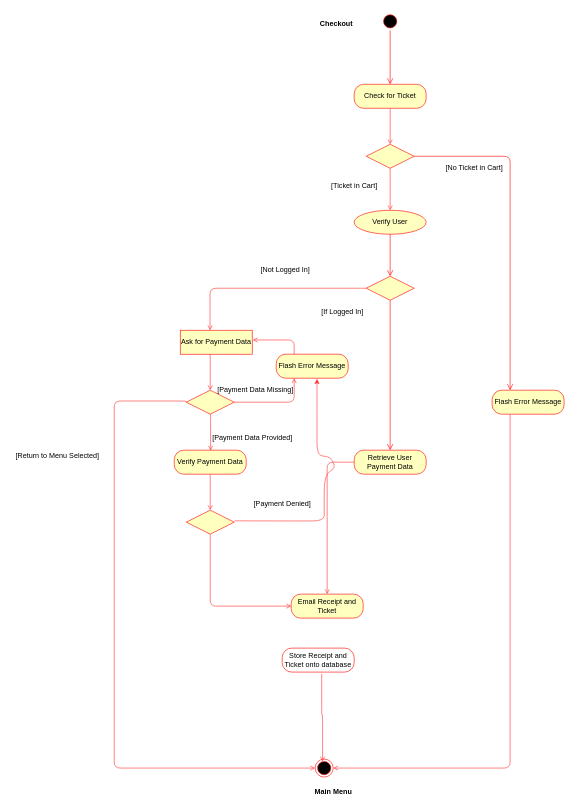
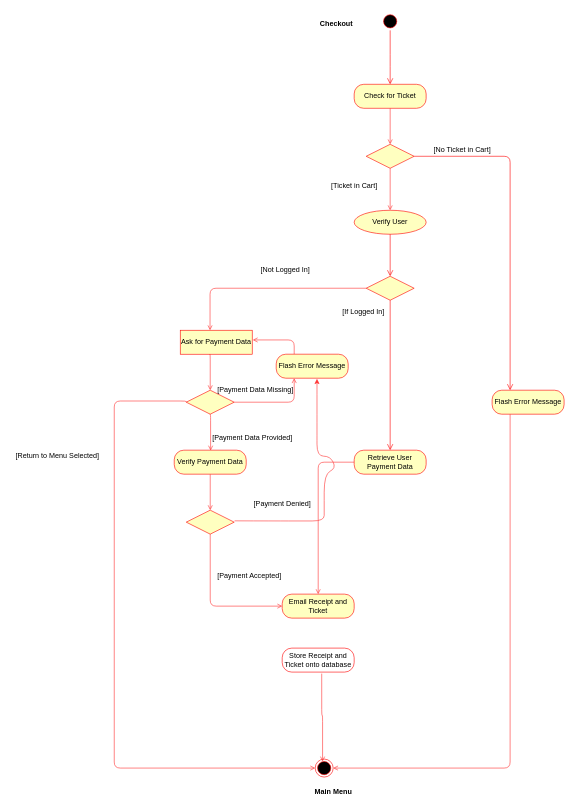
  <mxCell id="0" />
  <mxCell id="1" parent="0" />
  <mxCell id="2" value="" style="ellipse;html=1;shape=startState;fillColor=#000000;strokeColor=#ff0000;" parent="1" vertex="1"><mxGeometry x="635" width="30" height="30" as="geometry" y="20" /></mxCell>
  <mxCell id="3" value="" style="edgeStyle=orthogonalEdgeStyle;html=1;verticalAlign=bottom;endArrow=open;endSize=8;strokeColor=#ff0000;entryX=0.5;entryY=0;entryDx=0;entryDy=0;" parent="1" source="2" edge="1" target="5"><mxGeometry relative="1" as="geometry"><mxPoint x="560" y="160" as="targetPoint" /><Array as="points"><mxPoint x="650" y="100" /><mxPoint x="650" y="100" /></Array></mxGeometry></mxCell>
  <mxCell id="4" style="edgeStyle=orthogonalEdgeStyle;rounded=1;orthogonalLoop=1;jettySize=auto;html=1;exitX=0.5;exitY=1;exitDx=0;exitDy=0;endArrow=open;endFill=0;strokeColor=#FF3333;" edge="1" parent="1" source="5" target="17"><mxGeometry relative="1" as="geometry" /></mxCell>
  <mxCell id="5" value="Check for Ticket" style="rounded=1;whiteSpace=wrap;html=1;arcSize=40;fontColor=#000000;fillColor=#ffffc0;strokeColor=#ff0000;" parent="1" vertex="1"><mxGeometry x="590" y="140" width="120" height="40" as="geometry" /></mxCell>
  <mxCell id="6" value="Verify User" style="ellipse;whiteSpace=wrap;html=1;arcSize=40;fontColor=#000000;fillColor=#ffffc0;strokeColor=#ff0000;" parent="1" vertex="1"><mxGeometry x="590" y="350" width="120" height="40" as="geometry" /></mxCell>
  <mxCell id="7" value="" style="edgeStyle=orthogonalEdgeStyle;html=1;verticalAlign=bottom;endArrow=open;endSize=8;strokeColor=#ff0000;entryX=0.5;entryY=0;entryDx=0;entryDy=0;" parent="1" source="20" edge="1" target="10"><mxGeometry relative="1" as="geometry"><mxPoint x="560" y="620" as="targetPoint" /></mxGeometry></mxCell>
  <mxCell id="8" value="&lt;b&gt;Checkout&lt;/b&gt;" style="text;html=1;align=center;verticalAlign=middle;resizable=0;points=[];autosize=1;" parent="1" vertex="1"><mxGeometry x="525" y="30" width="70" height="20" as="geometry" /></mxCell>
  <mxCell id="9" style="edgeStyle=orthogonalEdgeStyle;rounded=1;orthogonalLoop=1;jettySize=auto;html=1;exitX=0;exitY=0.5;exitDx=0;exitDy=0;startArrow=none;startFill=0;endArrow=open;endFill=0;strokeColor=#FF3333;" edge="1" parent="1" source="10" target="41"><mxGeometry relative="1" as="geometry" /></mxCell>
  <mxCell id="10" value="Retrieve User Payment Data" style="rounded=1;whiteSpace=wrap;html=1;arcSize=40;fontColor=#000000;fillColor=#ffffc0;strokeColor=#ff0000;" parent="1" vertex="1"><mxGeometry x="590" y="750" width="120" height="40" as="geometry" /></mxCell>
  <mxCell id="11" value="" style="ellipse;html=1;shape=endState;fillColor=#000000;strokeColor=#ff0000;" parent="1" vertex="1"><mxGeometry x="525" y="1265" width="30" height="30" as="geometry" /></mxCell>
  <mxCell id="12" style="edgeStyle=orthogonalEdgeStyle;rounded=1;orthogonalLoop=1;jettySize=auto;html=1;exitX=0.25;exitY=1;exitDx=0;exitDy=0;entryX=1;entryY=0.5;entryDx=0;entryDy=0;strokeColor=#FF3333;endArrow=open;endFill=0;" edge="1" parent="1" source="13" target="11"><mxGeometry relative="1" as="geometry" /></mxCell>
  <mxCell id="13" value="Flash Error Message" style="rounded=1;whiteSpace=wrap;html=1;arcSize=40;fontColor=#000000;fillColor=#ffffc0;strokeColor=#ff0000;" parent="1" vertex="1"><mxGeometry x="820" y="650" width="120" height="40" as="geometry" /></mxCell>
- <mxCell id="14" value="[No Ticket in Cart]" style="text;html=1;align=center;verticalAlign=middle;resizable=0;points=[];autosize=1;" parent="1" vertex="1"><mxGeometry x="735" y="270" width="110" height="20" as="geometry" /></mxCell>
+ <mxCell id="14" value="[No Ticket in Cart]" style="text;html=1;align=center;verticalAlign=middle;resizable=0;points=[];autosize=1;" parent="1" vertex="1"><mxGeometry x="715" y="240" width="110" height="20" as="geometry" /></mxCell>
  <mxCell id="15" value="" style="edgeStyle=orthogonalEdgeStyle;html=1;verticalAlign=bottom;endArrow=open;endSize=8;strokeColor=#ff0000;exitX=1;exitY=0.5;exitDx=0;exitDy=0;entryX=0.25;entryY=0;entryDx=0;entryDy=0;" parent="1" source="17" target="13" edge="1"><mxGeometry relative="1" as="geometry"><mxPoint x="570" y="530" as="targetPoint" /><mxPoint x="600" y="400" as="sourcePoint" /><Array as="points"><mxPoint x="850" y="260" /></Array></mxGeometry></mxCell>
  <mxCell id="16" style="edgeStyle=orthogonalEdgeStyle;rounded=1;orthogonalLoop=1;jettySize=auto;html=1;exitX=0.5;exitY=1;exitDx=0;exitDy=0;entryX=0.5;entryY=0;entryDx=0;entryDy=0;endArrow=open;endFill=0;strokeColor=#FF3333;" edge="1" parent="1" source="17" target="6"><mxGeometry relative="1" as="geometry" /></mxCell>
  <mxCell id="17" value="" style="rhombus;whiteSpace=wrap;html=1;fillColor=#ffffc0;strokeColor=#ff0000;" vertex="1" parent="1"><mxGeometry x="610" y="240" width="80" height="40" as="geometry" /></mxCell>
  <mxCell id="18" value="[Not Logged In]" style="text;html=1;align=center;verticalAlign=middle;resizable=0;points=[];autosize=1;" vertex="1" parent="1"><mxGeometry x="425" y="440" width="100" height="20" as="geometry" /></mxCell>
  <mxCell id="19" style="edgeStyle=orthogonalEdgeStyle;rounded=1;orthogonalLoop=1;jettySize=auto;html=1;exitX=0;exitY=0.5;exitDx=0;exitDy=0;entryX=0.414;entryY=0.001;entryDx=0;entryDy=0;entryPerimeter=0;endArrow=open;endFill=0;strokeColor=#FF3333;" edge="1" parent="1" source="20" target="24"><mxGeometry relative="1" as="geometry" /></mxCell>
  <mxCell id="20" value="" style="rhombus;whiteSpace=wrap;html=1;fillColor=#ffffc0;strokeColor=#ff0000;" parent="1" vertex="1"><mxGeometry x="610" y="460" width="80" height="40" as="geometry" /></mxCell>
  <mxCell id="21" value="" style="edgeStyle=orthogonalEdgeStyle;html=1;verticalAlign=bottom;endArrow=open;endSize=8;strokeColor=#ff0000;entryX=0.5;entryY=0;entryDx=0;entryDy=0;" edge="1" parent="1" source="6" target="20"><mxGeometry relative="1" as="geometry"><mxPoint x="560" y="720" as="targetPoint" /><mxPoint x="560" y="490" as="sourcePoint" /></mxGeometry></mxCell>
  <mxCell id="22" value="[Ticket in Cart]" style="text;html=1;align=center;verticalAlign=middle;resizable=0;points=[];autosize=1;" vertex="1" parent="1"><mxGeometry x="545" y="300" width="90" height="20" as="geometry" /></mxCell>
  <mxCell id="23" style="edgeStyle=orthogonalEdgeStyle;rounded=1;orthogonalLoop=1;jettySize=auto;html=1;exitX=0.406;exitY=0.985;exitDx=0;exitDy=0;entryX=0.5;entryY=0;entryDx=0;entryDy=0;endArrow=open;endFill=0;strokeColor=#FF3333;exitPerimeter=0;" edge="1" parent="1" source="24" target="26"><mxGeometry relative="1" as="geometry"><Array as="points"><mxPoint x="350" y="589" /></Array></mxGeometry></mxCell>
  <mxCell id="24" value="Ask for Payment Data" style="whiteSpace=wrap;html=1;arcSize=40;fontColor=#000000;fillColor=#ffffc0;strokeColor=#ff0000;rounded=0;" vertex="1" parent="1"><mxGeometry x="300" y="550" width="120" height="40" as="geometry" /></mxCell>
- <mxCell id="25" value="[If Logged In]" style="text;html=1;align=center;verticalAlign=middle;resizable=0;points=[];autosize=1;" vertex="1" parent="1"><mxGeometry x="525" y="510" width="90" height="20" as="geometry" /></mxCell>
+ <mxCell id="25" value="[If Logged In]" style="text;html=1;align=center;verticalAlign=middle;resizable=0;points=[];autosize=1;" vertex="1" parent="1"><mxGeometry x="560" y="510" width="90" height="20" as="geometry" /></mxCell>
  <mxCell id="26" value="" style="rhombus;whiteSpace=wrap;html=1;fillColor=#ffffc0;strokeColor=#ff0000;" vertex="1" parent="1"><mxGeometry x="310" y="650" width="80" height="40" as="geometry" /></mxCell>
  <mxCell id="27" style="edgeStyle=orthogonalEdgeStyle;rounded=1;orthogonalLoop=1;jettySize=auto;html=1;exitX=1;exitY=0.5;exitDx=0;exitDy=0;entryX=0.25;entryY=1;entryDx=0;entryDy=0;endArrow=open;endFill=0;strokeColor=#FF3333;" edge="1" parent="1" source="26" target="33"><mxGeometry relative="1" as="geometry" /></mxCell>
  <mxCell id="28" style="edgeStyle=orthogonalEdgeStyle;rounded=1;orthogonalLoop=1;jettySize=auto;html=1;entryX=0;entryY=0.5;entryDx=0;entryDy=0;endArrow=open;endFill=0;strokeColor=#FF3333;exitX=0;exitY=0.5;exitDx=0;exitDy=0;" edge="1" parent="1" source="26" target="11"><mxGeometry relative="1" as="geometry"><mxPoint x="80" y="700" as="sourcePoint" /><mxPoint x="139.68" y="732.52" as="targetPoint" /><Array as="points"><mxPoint x="310" y="668" /><mxPoint x="190" y="668" /><mxPoint x="190" y="1280" /></Array></mxGeometry></mxCell>
  <mxCell id="29" value="[Return to Menu Selected]" style="text;html=1;align=center;verticalAlign=middle;resizable=0;points=[];autosize=1;" vertex="1" parent="1"><mxGeometry x="20" y="750" width="150" height="20" as="geometry" /></mxCell>
  <mxCell id="30" style="edgeStyle=orthogonalEdgeStyle;rounded=1;orthogonalLoop=1;jettySize=auto;html=1;exitX=0.406;exitY=0.985;exitDx=0;exitDy=0;entryX=0.5;entryY=0;entryDx=0;entryDy=0;endArrow=open;endFill=0;strokeColor=#FF3333;exitPerimeter=0;" edge="1" parent="1"><mxGeometry relative="1" as="geometry"><mxPoint x="349.36" y="690.02" as="sourcePoint" /><mxPoint x="350.64" y="750.62" as="targetPoint" /><Array as="points"><mxPoint x="350.64" y="689.62" /></Array></mxGeometry></mxCell>
  <mxCell id="31" value="[Payment Data Provided]" style="text;html=1;align=center;verticalAlign=middle;resizable=0;points=[];autosize=1;" vertex="1" parent="1"><mxGeometry x="345" y="720" width="150" height="20" as="geometry" /></mxCell>
  <mxCell id="32" style="edgeStyle=orthogonalEdgeStyle;rounded=1;orthogonalLoop=1;jettySize=auto;html=1;exitX=0.25;exitY=0;exitDx=0;exitDy=0;endArrow=open;endFill=0;strokeColor=#FF3333;entryX=1.008;entryY=0.405;entryDx=0;entryDy=0;entryPerimeter=0;" edge="1" parent="1" source="33" target="24"><mxGeometry relative="1" as="geometry"><mxPoint x="490" y="560" as="targetPoint" /><Array as="points"><mxPoint x="490" y="566" /></Array></mxGeometry></mxCell>
  <mxCell id="33" value="Flash Error Message" style="rounded=1;whiteSpace=wrap;html=1;arcSize=40;fontColor=#000000;fillColor=#ffffc0;strokeColor=#ff0000;" vertex="1" parent="1"><mxGeometry x="460" y="590" width="120" height="40" as="geometry" /></mxCell>
  <mxCell id="34" value="[Payment Data Missing]" style="text;html=1;align=center;verticalAlign=middle;resizable=0;points=[];autosize=1;" vertex="1" parent="1"><mxGeometry x="355" y="640" width="140" height="20" as="geometry" /></mxCell>
  <mxCell id="35" style="edgeStyle=orthogonalEdgeStyle;rounded=1;orthogonalLoop=1;jettySize=auto;html=1;exitX=0.5;exitY=1;exitDx=0;exitDy=0;entryX=0.5;entryY=0;entryDx=0;entryDy=0;endArrow=open;endFill=0;strokeColor=#FF3333;" edge="1" parent="1" source="36" target="38"><mxGeometry relative="1" as="geometry" /></mxCell>
  <mxCell id="36" value="Verify Payment Data" style="rounded=1;whiteSpace=wrap;html=1;arcSize=40;fontColor=#000000;fillColor=#ffffc0;strokeColor=#ff0000;" vertex="1" parent="1"><mxGeometry x="290" y="750" width="120" height="40" as="geometry" /></mxCell>
  <mxCell id="37" style="edgeStyle=orthogonalEdgeStyle;rounded=1;orthogonalLoop=1;jettySize=auto;html=1;exitX=0.5;exitY=1;exitDx=0;exitDy=0;endArrow=open;endFill=0;strokeColor=#FF3333;entryX=0;entryY=0.5;entryDx=0;entryDy=0;" edge="1" parent="1" source="38" target="41"><mxGeometry relative="1" as="geometry"><mxPoint x="350.143" y="990" as="targetPoint" /></mxGeometry></mxCell>
  <mxCell id="38" value="" style="rhombus;whiteSpace=wrap;html=1;fillColor=#ffffc0;strokeColor=#ff0000;" vertex="1" parent="1"><mxGeometry x="310" y="850" width="80" height="40" as="geometry" /></mxCell>
  <mxCell id="39" value="[Payment Denied]" style="text;html=1;align=center;verticalAlign=middle;resizable=0;points=[];autosize=1;" vertex="1" parent="1"><mxGeometry x="415" y="830" width="110" height="20" as="geometry" /></mxCell>
  <mxCell id="40" style="edgeStyle=orthogonalEdgeStyle;rounded=1;orthogonalLoop=1;jettySize=auto;html=1;entryX=0.41;entryY=0.133;entryDx=0;entryDy=0;entryPerimeter=0;endArrow=open;endFill=0;strokeColor=#FF3333;exitX=0.549;exitY=1.063;exitDx=0;exitDy=0;exitPerimeter=0;" edge="1" parent="1" source="43" target="11"><mxGeometry relative="1" as="geometry"><mxPoint x="530" y="1130" as="sourcePoint" /></mxGeometry></mxCell>
- <mxCell id="41" value="Email Receipt and Ticket" style="rounded=1;whiteSpace=wrap;html=1;arcSize=40;fontColor=#000000;fillColor=#ffffc0;strokeColor=#ff0000;" vertex="1" parent="1"><mxGeometry x="485" y="990" width="120" height="40" as="geometry" /></mxCell>
+ <mxCell id="41" value="Email Receipt and Ticket" style="rounded=1;whiteSpace=wrap;html=1;arcSize=40;fontColor=#000000;fillColor=#ffffc0;strokeColor=#ff0000;" vertex="1" parent="1"><mxGeometry x="470" y="990" width="120" height="40" as="geometry" /></mxCell>
+ <mxCell id="42" value="[Payment Accepted]" style="text;html=1;align=center;verticalAlign=middle;resizable=0;points=[];autosize=1;" vertex="1" parent="1"><mxGeometry x="355" y="950" width="120" height="20" as="geometry" /></mxCell>
  <mxCell id="43" value="Store Receipt and Ticket onto database" style="rounded=1;whiteSpace=wrap;html=1;arcSize=40;fontColor=#000000;fillColor=#ffffff;strokeColor=#ff0000;" vertex="1" parent="1"><mxGeometry x="470" y="1080" width="120" height="40" as="geometry" /></mxCell>
  <mxCell id="44" value="" style="curved=1;endArrow=classic;html=1;strokeColor=#FF3333;exitX=1.008;exitY=0.445;exitDx=0;exitDy=0;exitPerimeter=0;" edge="1" parent="1" source="38"><mxGeometry width="50" height="50" relative="1" as="geometry"><mxPoint x="610" y="800" as="sourcePoint" /><mxPoint x="528" y="631" as="targetPoint" /><Array as="points"><mxPoint x="460" y="868" /><mxPoint x="500" y="868" /><mxPoint x="540" y="868" /><mxPoint x="540" y="850" /><mxPoint x="540" y="790" /><mxPoint x="560" y="780" /><mxPoint x="550" y="760" /><mxPoint x="528" y="760" /><mxPoint x="528" y="720" /></Array></mxGeometry></mxCell>
  <mxCell id="45" value="&lt;b&gt;Main Menu&lt;/b&gt;" style="text;html=1;align=center;verticalAlign=middle;resizable=0;points=[];autosize=1;" vertex="1" parent="1"><mxGeometry x="515" y="1310" width="80" height="20" as="geometry" /></mxCell>
